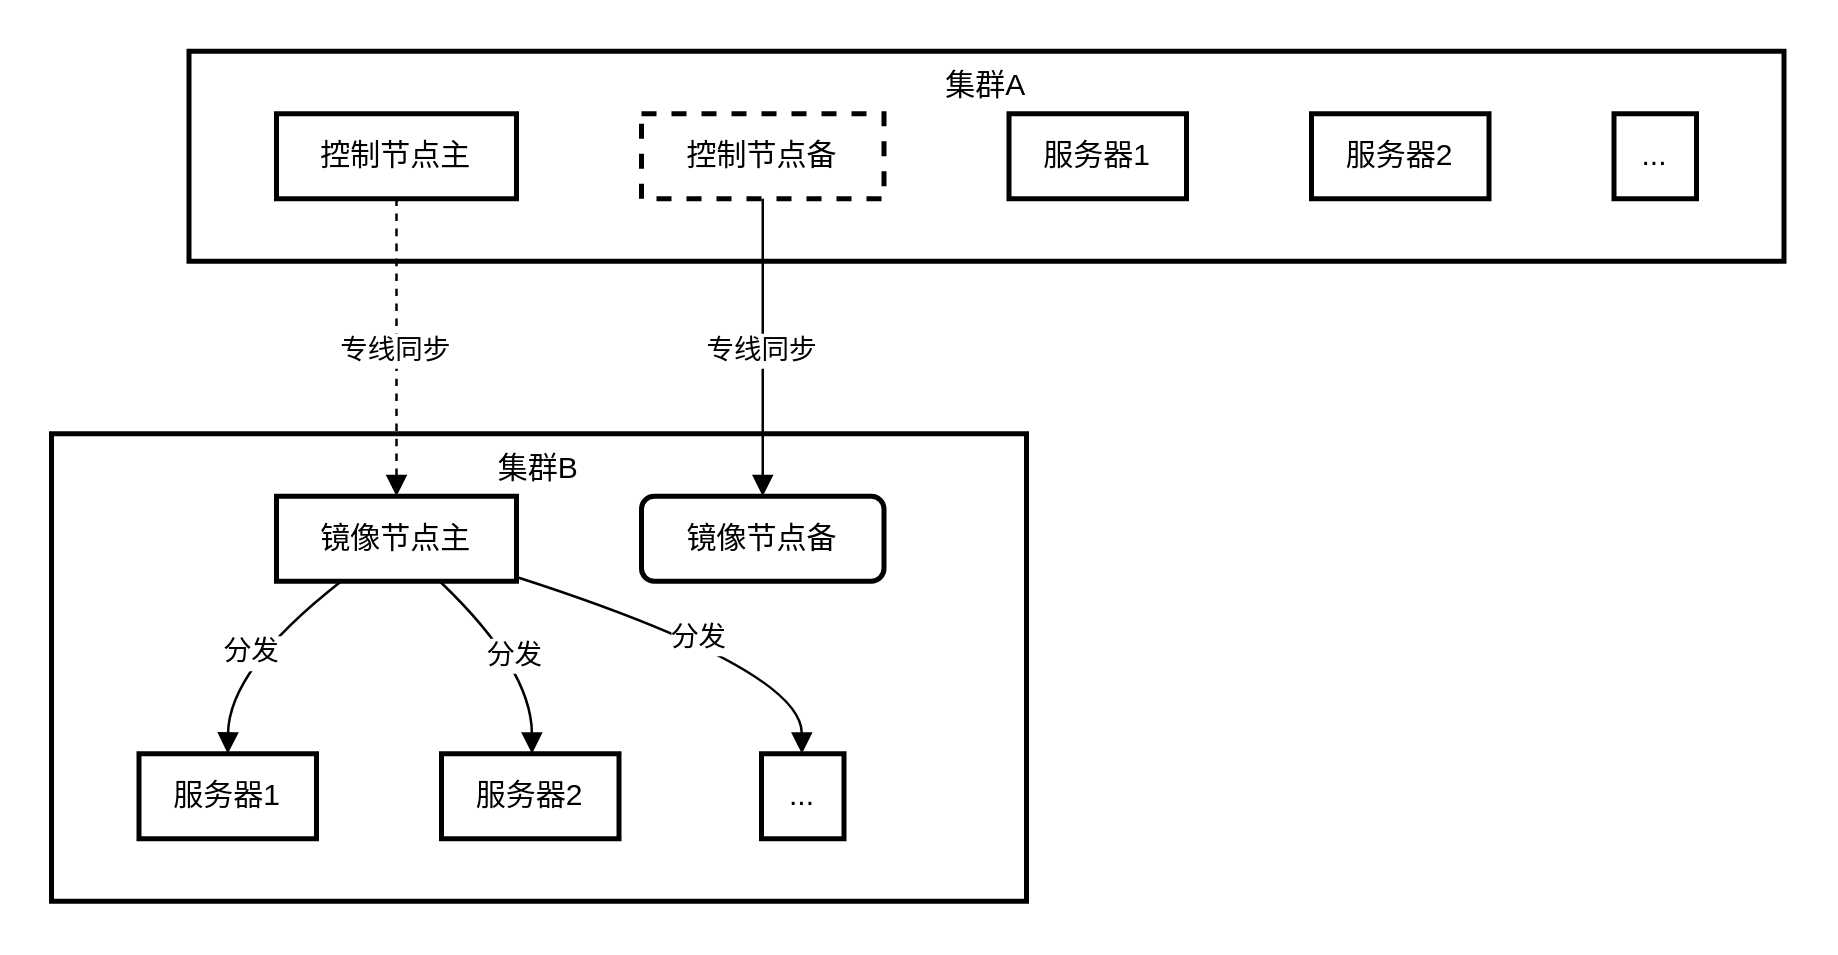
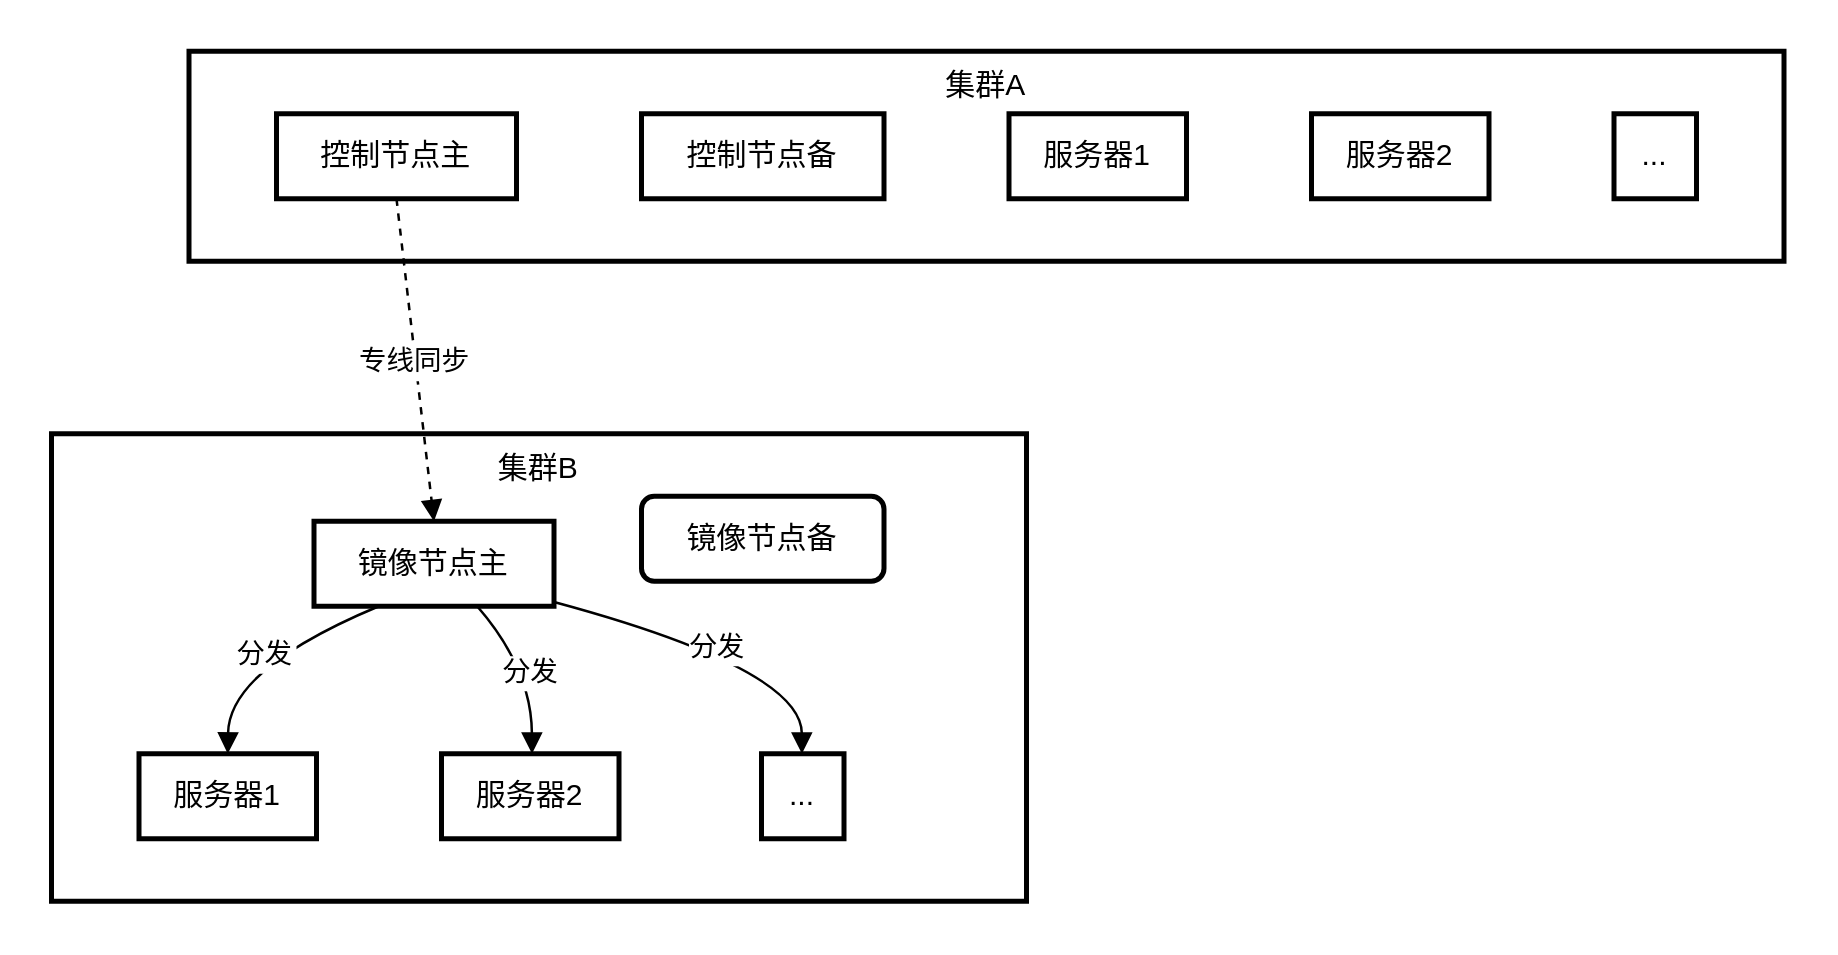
  <mxCell id="0" />
  <mxCell id="1" parent="0" />
  <mxCell id="2" value="集群B" style="whiteSpace=wrap;strokeWidth=2;verticalAlign=top;" vertex="1" parent="1"><mxGeometry x="20" y="173" width="390" height="187" as="geometry" /></mxCell>
- <mxCell id="3" value="镜像节点主" style="whiteSpace=wrap;strokeWidth=2;" vertex="1" parent="1"><mxGeometry x="110" y="198" width="96" height="34" as="geometry" /></mxCell>
+ <mxCell id="3" value="镜像节点主" style="whiteSpace=wrap;strokeWidth=2;" vertex="1" parent="1"><mxGeometry x="125" y="208" width="96" height="34" as="geometry" /></mxCell>
  <mxCell id="4" value="镜像节点备" style="whiteSpace=wrap;strokeWidth=2;rounded=1;" vertex="1" parent="1"><mxGeometry x="256" y="198" width="97" height="34" as="geometry" /></mxCell>
  <mxCell id="5" value="服务器1" style="whiteSpace=wrap;strokeWidth=2;" vertex="1" parent="1"><mxGeometry x="55" y="301" width="71" height="34" as="geometry" /></mxCell>
  <mxCell id="6" value="服务器2" style="whiteSpace=wrap;strokeWidth=2;" vertex="1" parent="1"><mxGeometry x="176" y="301" width="71" height="34" as="geometry" /></mxCell>
  <mxCell id="7" value="..." style="whiteSpace=wrap;strokeWidth=2;" vertex="1" parent="1"><mxGeometry x="304" y="301" width="33" height="34" as="geometry" /></mxCell>
  <mxCell id="8" value="集群A" style="whiteSpace=wrap;strokeWidth=2;verticalAlign=top;" vertex="1" parent="1"><mxGeometry x="75" y="20" width="638" height="84" as="geometry" /></mxCell>
  <mxCell id="9" value="控制节点主" style="whiteSpace=wrap;strokeWidth=2;" vertex="1" parent="1"><mxGeometry x="110" y="45" width="96" height="34" as="geometry" /></mxCell>
- <mxCell id="10" value="控制节点备" style="whiteSpace=wrap;strokeWidth=2;dashed=1;" vertex="1" parent="1"><mxGeometry x="256" y="45" width="97" height="34" as="geometry" /></mxCell>
+ <mxCell id="10" value="控制节点备" style="whiteSpace=wrap;strokeWidth=2;" vertex="1" parent="1"><mxGeometry x="256" y="45" width="97" height="34" as="geometry" /></mxCell>
  <mxCell id="11" value="服务器1" style="whiteSpace=wrap;strokeWidth=2;" vertex="1" parent="1"><mxGeometry x="403" y="45" width="71" height="34" as="geometry" /></mxCell>
  <mxCell id="12" value="服务器2" style="whiteSpace=wrap;strokeWidth=2;" vertex="1" parent="1"><mxGeometry x="524" y="45" width="71" height="34" as="geometry" /></mxCell>
  <mxCell id="13" value="..." style="whiteSpace=wrap;strokeWidth=2;" vertex="1" parent="1"><mxGeometry x="645" y="45" width="33" height="34" as="geometry" /></mxCell>
  <mxCell id="14" value="专线同步" style="curved=1;startArrow=none;endArrow=block;exitX=0.5;exitY=1;entryX=0.5;entryY=0;rounded=0;dashed=1;" edge="1" parent="1" source="9" target="3"><mxGeometry relative="1" as="geometry"><Array as="points" /></mxGeometry></mxCell>
- <mxCell id="15" value="专线同步" style="curved=1;startArrow=none;endArrow=block;exitX=0.5;exitY=1;entryX=0.5;entryY=0;rounded=0;" edge="1" parent="1" source="10" target="4"><mxGeometry relative="1" as="geometry"><Array as="points" /></mxGeometry></mxCell>
  <mxCell id="16" value="分发" style="curved=1;startArrow=none;endArrow=block;exitX=0.27;exitY=1;entryX=0.5;entryY=0;rounded=0;" edge="1" parent="1" source="3" target="5"><mxGeometry relative="1" as="geometry"><Array as="points"><mxPoint x="91" y="267" /></Array></mxGeometry></mxCell>
  <mxCell id="17" value="分发" style="curved=1;startArrow=none;endArrow=block;exitX=0.68;exitY=1;entryX=0.51;entryY=0;rounded=0;" edge="1" parent="1" source="3" target="6"><mxGeometry relative="1" as="geometry"><Array as="points"><mxPoint x="212" y="267" /></Array></mxGeometry></mxCell>
  <mxCell id="18" value="分发" style="curved=1;startArrow=none;endArrow=block;exitX=1;exitY=0.95;entryX=0.49;entryY=0;rounded=0;" edge="1" parent="1" source="3" target="7"><mxGeometry relative="1" as="geometry"><Array as="points"><mxPoint x="320" y="267" /></Array></mxGeometry></mxCell>
